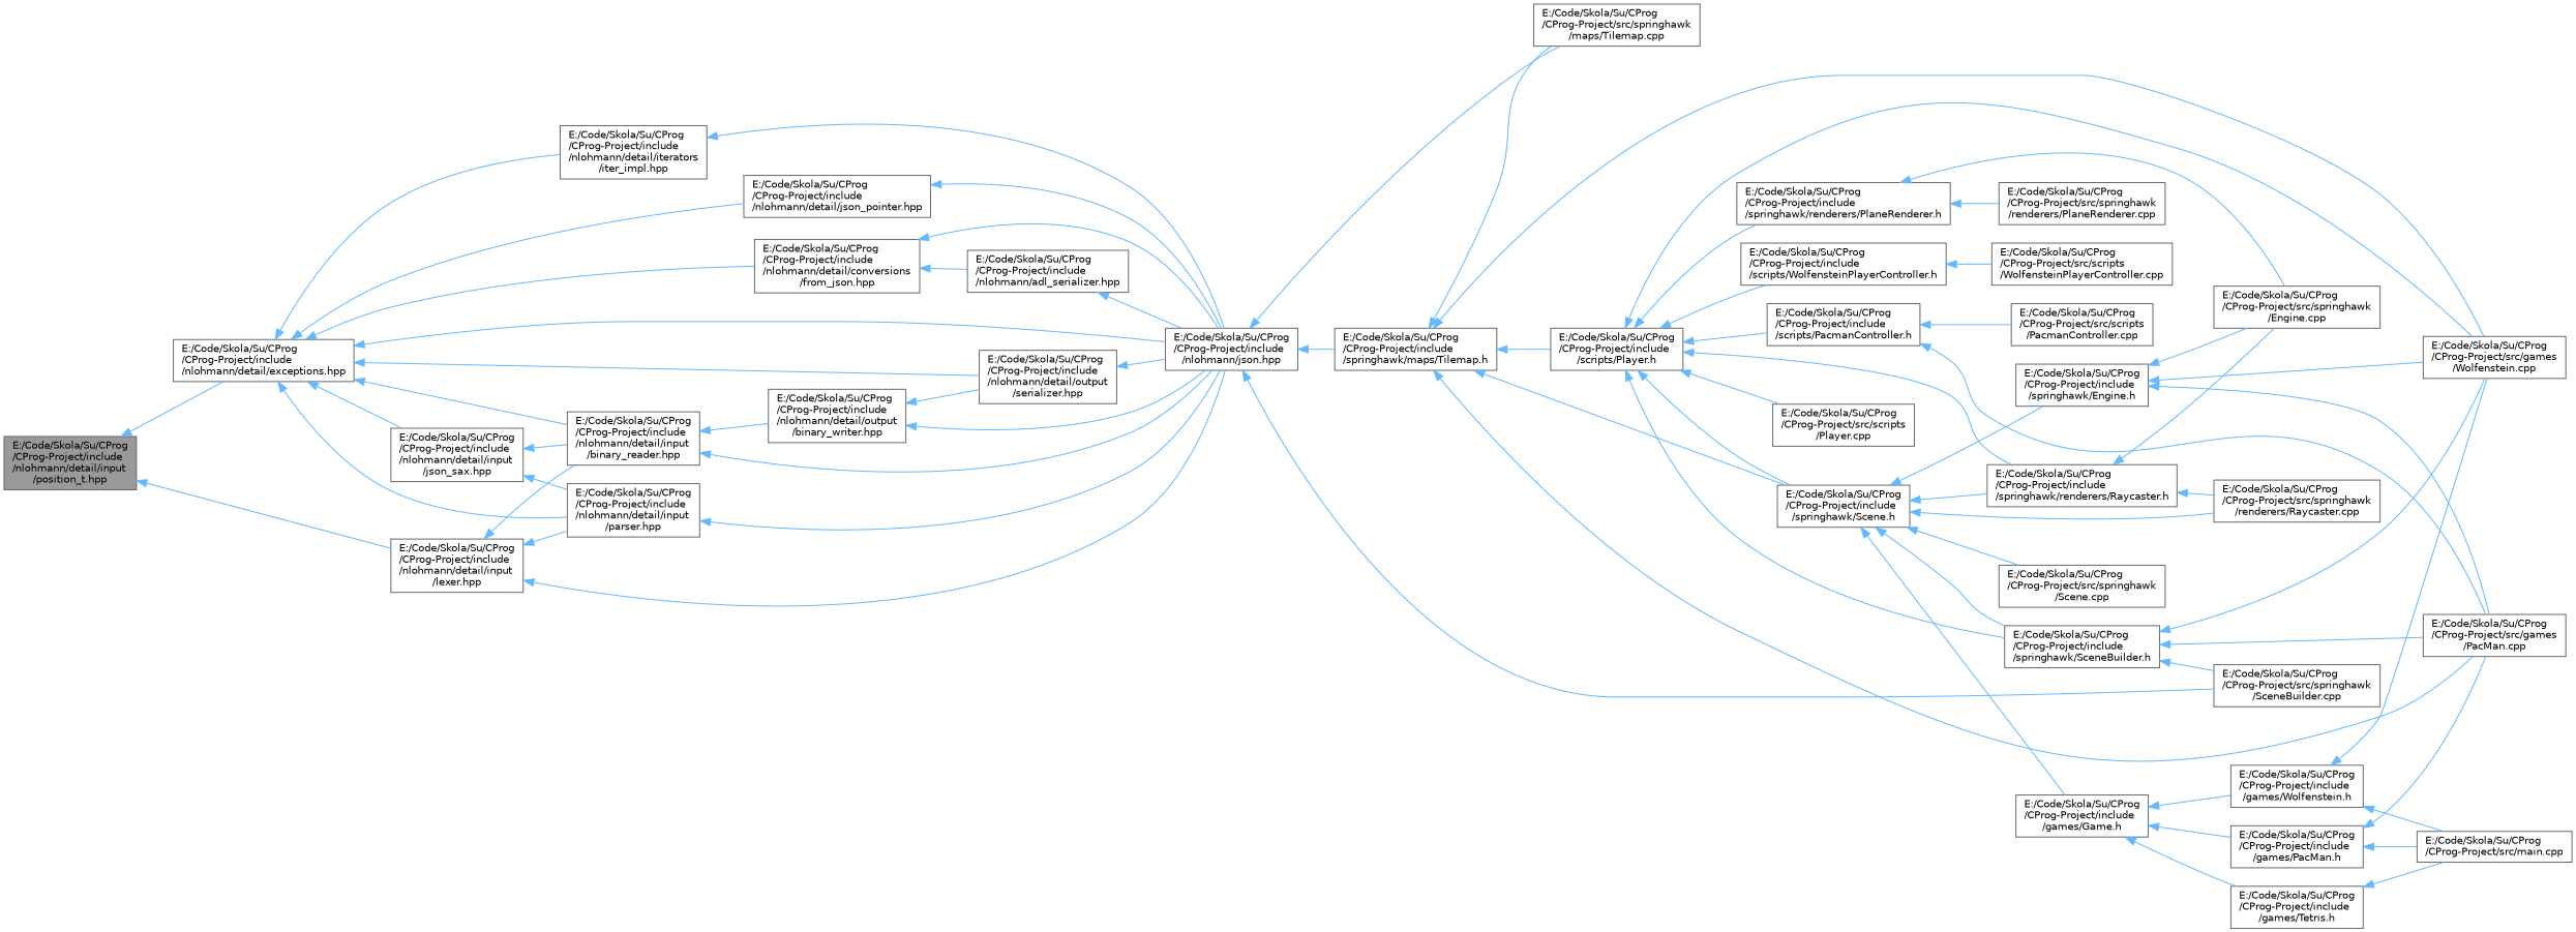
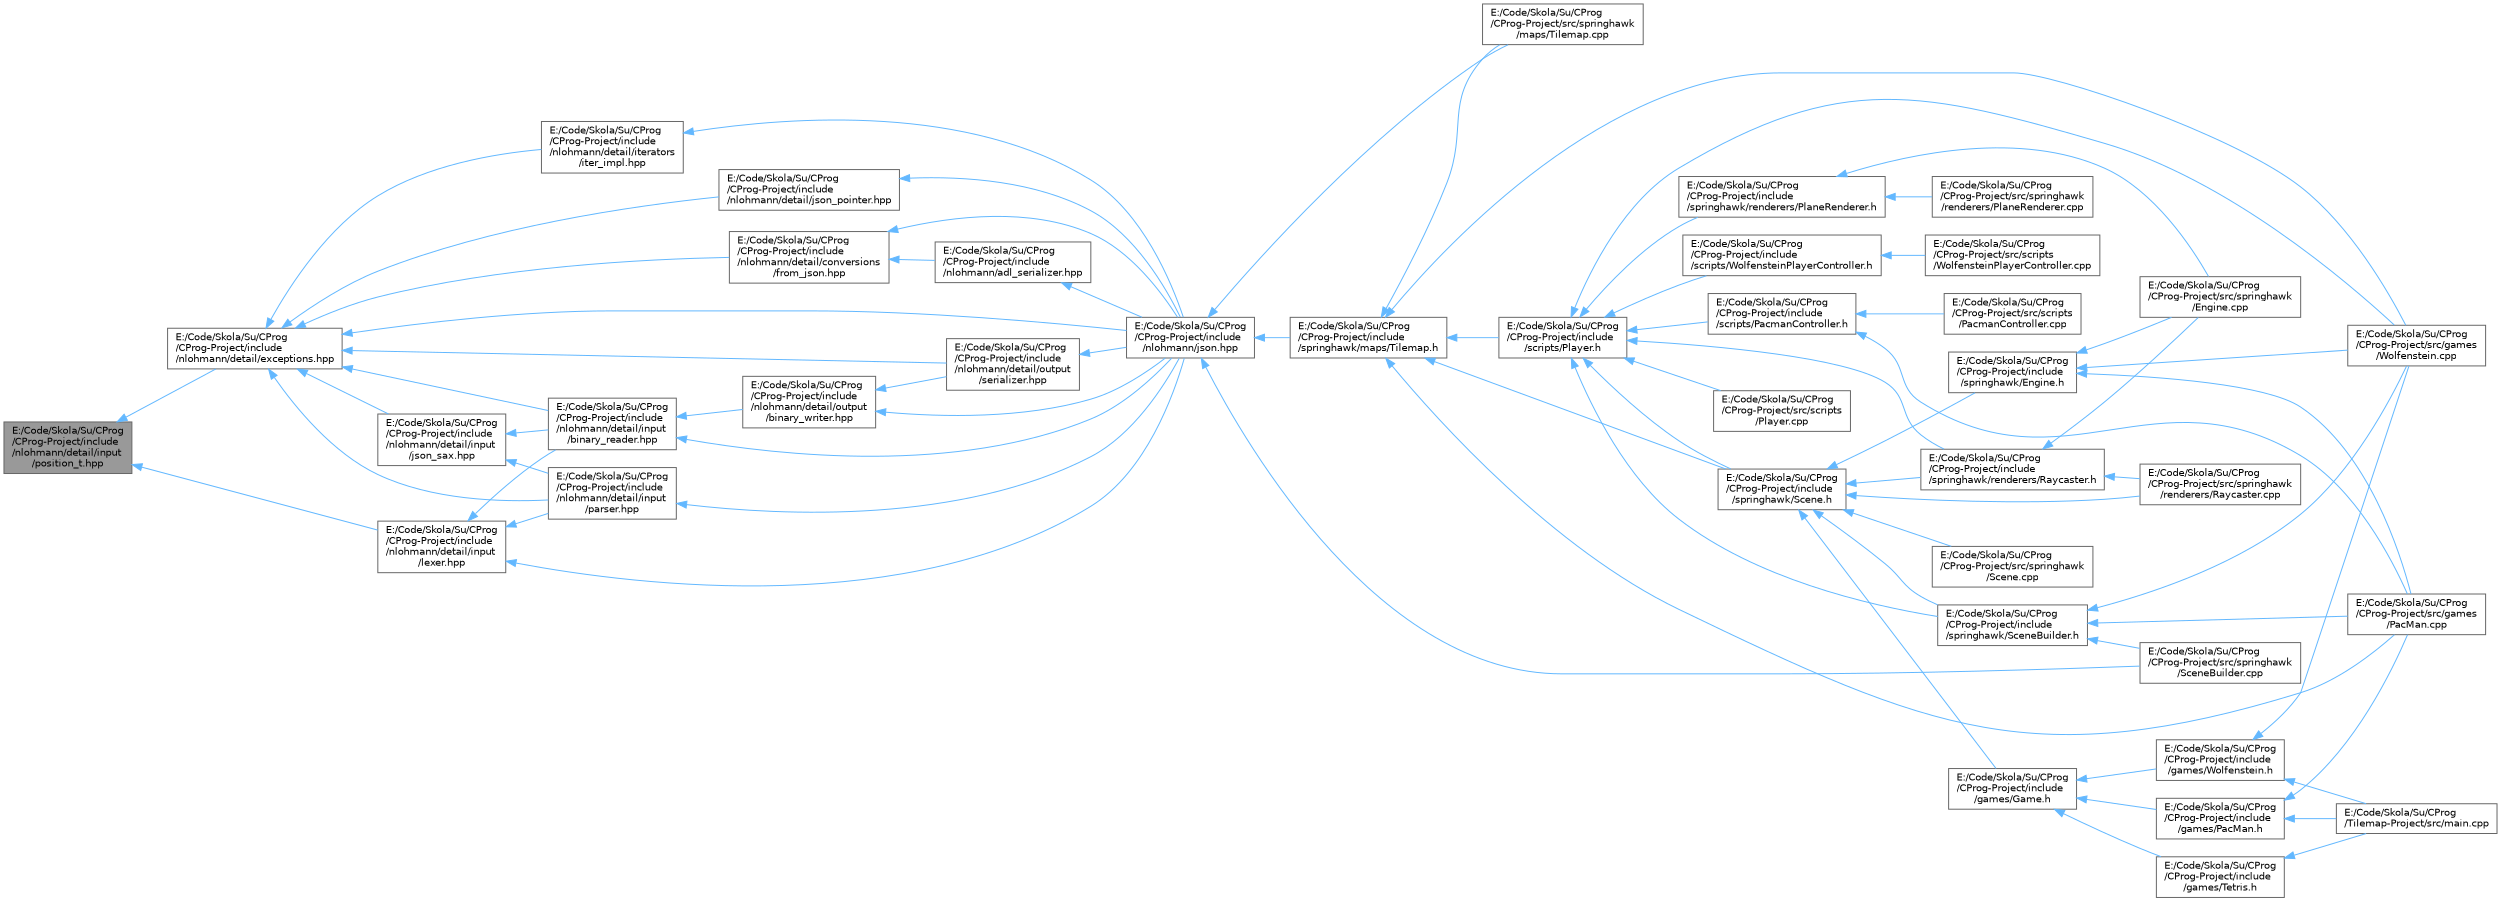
  digraph {
    rankdir=LR
    node [color=grey40 fillcolor=white fontname=Helvetica fontsize=10 shape=box style=filled]
    edge [color=steelblue1 dir=back fontname=Helvetica fontsize=10 labelfontname=Helvetica labelfontsize=10 style=solid]
    n1 [color=gray40 fillcolor=grey60 fontcolor=black height=0.2 label="E:/Code/Skola/Su/CProg\l/CProg-Project/include\l/nlohmann/detail/input\l/position_t.hpp" width=0.4]
    n2 [height=0.2 label="E:/Code/Skola/Su/CProg\l/CProg-Project/include\l/nlohmann/detail/exceptions.hpp" width=0.4]
    n3 [height=0.2 label="E:/Code/Skola/Su/CProg\l/CProg-Project/include\l/nlohmann/detail/input\l/lexer.hpp" width=0.4]
    n4 [height=0.2 label="E:/Code/Skola/Su/CProg\l/CProg-Project/include\l/nlohmann/detail/conversions\l/from_json.hpp" width=0.4]
    n5 [height=0.2 label="E:/Code/Skola/Su/CProg\l/CProg-Project/include\l/nlohmann/json.hpp" width=0.4]
    n6 [height=0.2 label="E:/Code/Skola/Su/CProg\l/CProg-Project/include\l/nlohmann/detail/input\l/binary_reader.hpp" width=0.4]
    n7 [height=0.2 label="E:/Code/Skola/Su/CProg\l/CProg-Project/include\l/nlohmann/detail/output\l/serializer.hpp" width=0.4]
    n8 [height=0.2 label="E:/Code/Skola/Su/CProg\l/CProg-Project/include\l/nlohmann/detail/input\l/json_sax.hpp" width=0.4]
    n9 [height=0.2 label="E:/Code/Skola/Su/CProg\l/CProg-Project/include\l/nlohmann/detail/input\l/parser.hpp" width=0.4]
    n10 [height=0.2 label="E:/Code/Skola/Su/CProg\l/CProg-Project/include\l/nlohmann/detail/iterators\l/iter_impl.hpp" width=0.4]
    n11 [height=0.2 label="E:/Code/Skola/Su/CProg\l/CProg-Project/include\l/nlohmann/detail/json_pointer.hpp" width=0.4]
    n12 [height=0.2 label="E:/Code/Skola/Su/CProg\l/CProg-Project/include\l/nlohmann/adl_serializer.hpp" width=0.4]
    n13 [height=0.2 label="E:/Code/Skola/Su/CProg\l/CProg-Project/include\l/springhawk/maps/Tilemap.h" width=0.4]
    n14 [height=0.2 label="E:/Code/Skola/Su/CProg\l/CProg-Project/src/springhawk\l/SceneBuilder.cpp" width=0.4]
    n15 [height=0.2 label="E:/Code/Skola/Su/CProg\l/CProg-Project/src/springhawk\l/maps/Tilemap.cpp" width=0.4]
    n16 [height=0.2 label="E:/Code/Skola/Su/CProg\l/CProg-Project/include\l/nlohmann/detail/output\l/binary_writer.hpp" width=0.4]
    n17 [height=0.2 label="E:/Code/Skola/Su/CProg\l/CProg-Project/include\l/scripts/Player.h" width=0.4]
    n18 [height=0.2 label="E:/Code/Skola/Su/CProg\l/CProg-Project/src/games\l/PacMan.cpp" width=0.4]
    n19 [height=0.2 label="E:/Code/Skola/Su/CProg\l/CProg-Project/include\l/springhawk/Scene.h" width=0.4]
    n20 [height=0.2 label="E:/Code/Skola/Su/CProg\l/CProg-Project/src/games\l/Wolfenstein.cpp" width=0.4]
    n21 [height=0.2 label="E:/Code/Skola/Su/CProg\l/CProg-Project/include\l/scripts/PacmanController.h" width=0.4]
    n22 [height=0.2 label="E:/Code/Skola/Su/CProg\l/CProg-Project/include\l/scripts/WolfensteinPlayerController.h" width=0.4]
    n23 [height=0.2 label="E:/Code/Skola/Su/CProg\l/CProg-Project/include\l/springhawk/SceneBuilder.h" width=0.4]
    n24 [height=0.2 label="E:/Code/Skola/Su/CProg\l/CProg-Project/include\l/springhawk/renderers/Raycaster.h" width=0.4]
    n25 [height=0.2 label="E:/Code/Skola/Su/CProg\l/CProg-Project/include\l/springhawk/renderers/PlaneRenderer.h" width=0.4]
    n26 [height=0.2 label="E:/Code/Skola/Su/CProg\l/CProg-Project/src/scripts\l/Player.cpp" width=0.4]
    n27 [height=0.2 label="E:/Code/Skola/Su/CProg\l/CProg-Project/include\l/games/Game.h" width=0.4]
    n28 [height=0.2 label="E:/Code/Skola/Su/CProg\l/CProg-Project/include\l/springhawk/Engine.h" width=0.4]
    n29 [height=0.2 label="E:/Code/Skola/Su/CProg\l/CProg-Project/src/springhawk\l/renderers/Raycaster.cpp" width=0.4]
    n30 [height=0.2 label="E:/Code/Skola/Su/CProg\l/CProg-Project/src/springhawk\l/Scene.cpp" width=0.4]
    n31 [height=0.2 label="E:/Code/Skola/Su/CProg\l/CProg-Project/src/scripts\l/PacmanController.cpp" width=0.4]
    n32 [height=0.2 label="E:/Code/Skola/Su/CProg\l/CProg-Project/src/scripts\l/WolfensteinPlayerController.cpp" width=0.4]
    n33 [height=0.2 label="E:/Code/Skola/Su/CProg\l/CProg-Project/src/springhawk\l/Engine.cpp" width=0.4]
    n34 [height=0.2 label="E:/Code/Skola/Su/CProg\l/CProg-Project/src/springhawk\l/renderers/PlaneRenderer.cpp" width=0.4]
    n35 [height=0.2 label="E:/Code/Skola/Su/CProg\l/CProg-Project/include\l/games/PacMan.h" width=0.4]
    n36 [height=0.2 label="E:/Code/Skola/Su/CProg\l/CProg-Project/include\l/games/Tetris.h" width=0.4]
    n37 [height=0.2 label="E:/Code/Skola/Su/CProg\l/CProg-Project/include\l/games/Wolfenstein.h" width=0.4]
-   n38 [height=0.2 label="E:/Code/Skola/Su/CProg\l/CProg-Project/src/main.cpp" width=0.4]
+   n38 [height=0.2 label="E:/Code/Skola/Su/CProg\l/Tilemap-Project/src/main.cpp" width=0.4]
    n1 -> n2
    n1 -> n3
    n2 -> n4
    n2 -> n5
    n2 -> n6
    n2 -> n7
    n2 -> n8
    n2 -> n9
    n2 -> n10
    n2 -> n11
    n3 -> n5
    n3 -> n6
    n3 -> n9
    n4 -> n5
    n4 -> n12
    n5 -> n13
    n5 -> n14
    n5 -> n15
    n6 -> n5
    n6 -> n16
    n7 -> n5
    n8 -> n6
    n8 -> n9
    n9 -> n5
    n10 -> n5
    n11 -> n5
    n12 -> n5
    n13 -> n15
    n13 -> n17
    n13 -> n18
    n13 -> n19
    n13 -> n20
    n16 -> n5
    n16 -> n7
    n17 -> n19
    n17 -> n20
    n17 -> n21
    n17 -> n22
    n17 -> n23
    n17 -> n24
    n17 -> n25
    n17 -> n26
    n19 -> n23
    n19 -> n24
    n19 -> n27
    n19 -> n28
    n19 -> n29
    n19 -> n30
    n21 -> n18
    n21 -> n31
    n22 -> n32
    n23 -> n14
    n23 -> n18
    n23 -> n20
    n24 -> n29
    n24 -> n33
    n25 -> n33
    n25 -> n34
    n27 -> n35
    n27 -> n36
    n27 -> n37
    n28 -> n18
    n28 -> n20
    n28 -> n33
    n35 -> n18
    n35 -> n38
    n36 -> n38
    n37 -> n20
    n37 -> n38
  }
